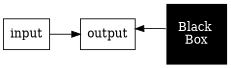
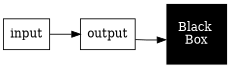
  digraph {
    fontsize=7
    rankdir=LR
    splines=true
    node [shape=box]
    edge [color=black]
    input
    output
    n3 [color=white fillcolor=black fontcolor=white height=1 label="Black \nBox" style=filled width=1]
    input -> output
-   n3 -> output
+   output -> n3
  }
